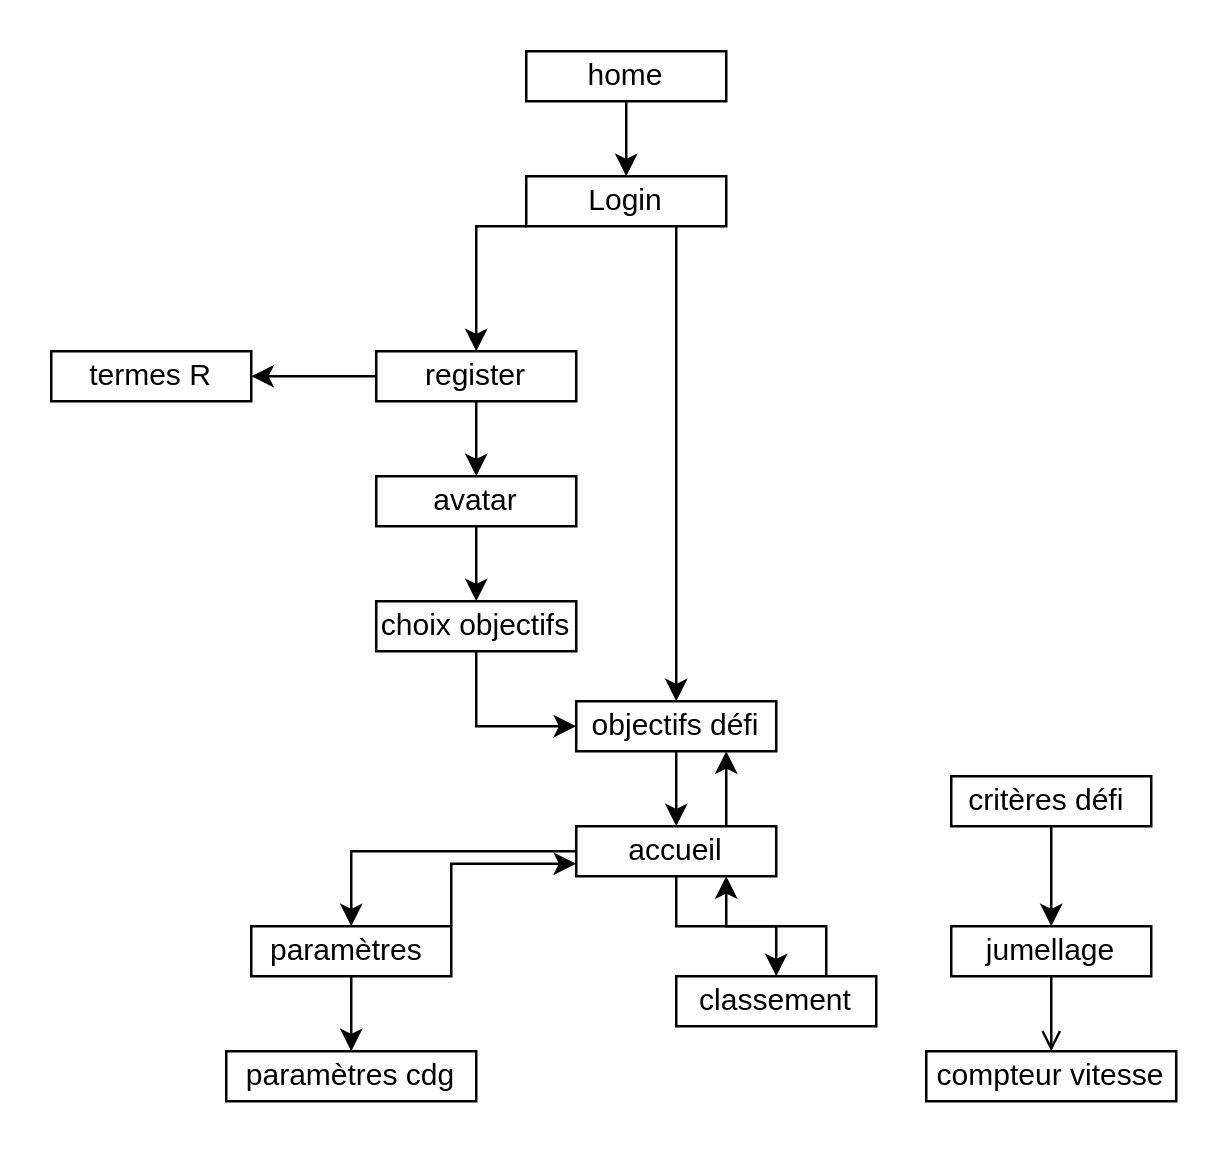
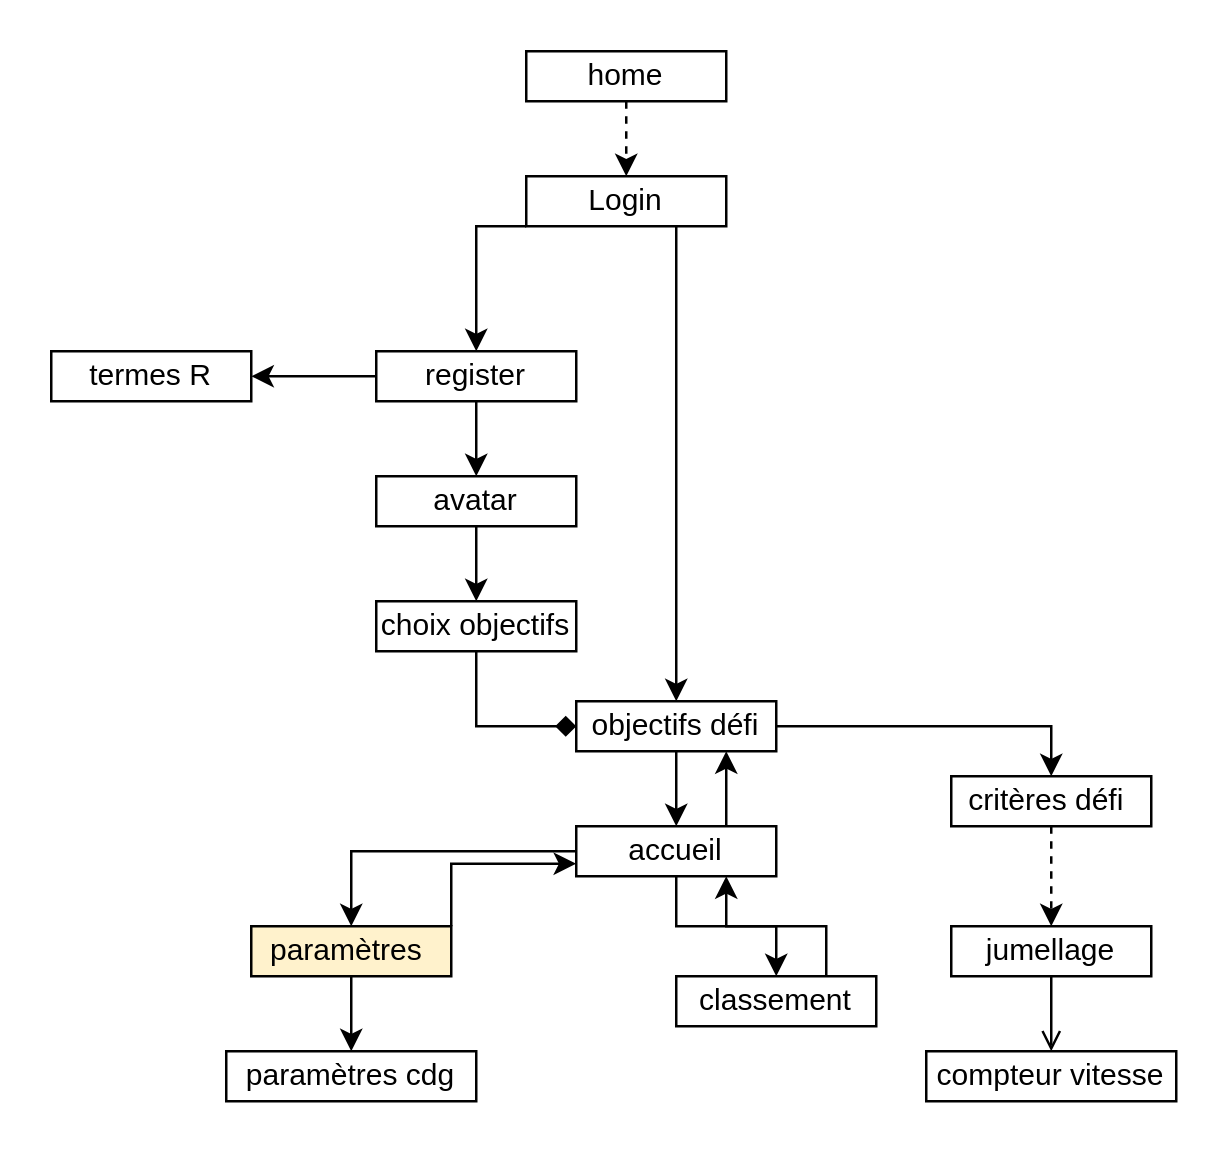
  <mxCell id="0" />
  <mxCell id="1" parent="0" />
- <mxCell id="2" style="edgeStyle=orthogonalEdgeStyle;rounded=0;orthogonalLoop=1;jettySize=auto;html=1;exitX=0.5;exitY=1;exitDx=0;exitDy=0;entryX=0.5;entryY=0;entryDx=0;entryDy=0;" parent="1" source="3" target="6" edge="1"><mxGeometry relative="1" as="geometry" /></mxCell>
+ <mxCell id="2" style="edgeStyle=orthogonalEdgeStyle;rounded=0;orthogonalLoop=1;jettySize=auto;html=1;exitX=0.5;exitY=1;exitDx=0;exitDy=0;entryX=0.5;entryY=0;entryDx=0;entryDy=0;dashed=1;" parent="1" source="3" target="6" edge="1"><mxGeometry relative="1" as="geometry" /></mxCell>
  <mxCell id="3" value="home" style="rounded=0;whiteSpace=wrap;html=1;" parent="1" vertex="1"><mxGeometry x="210" width="80" height="20" as="geometry" y="20" /></mxCell>
  <mxCell id="4" style="edgeStyle=orthogonalEdgeStyle;rounded=0;orthogonalLoop=1;jettySize=auto;html=1;exitX=0;exitY=1;exitDx=0;exitDy=0;entryX=0.5;entryY=0;entryDx=0;entryDy=0;" parent="1" source="6" target="32" edge="1"><mxGeometry relative="1" as="geometry"><Array as="points"><mxPoint x="190" y="90" /></Array></mxGeometry></mxCell>
  <mxCell id="5" style="edgeStyle=orthogonalEdgeStyle;rounded=0;orthogonalLoop=1;jettySize=auto;html=1;exitX=0.75;exitY=1;exitDx=0;exitDy=0;entryX=0.5;entryY=0;entryDx=0;entryDy=0;" parent="1" source="6" target="16" edge="1"><mxGeometry relative="1" as="geometry" /></mxCell>
  <mxCell id="6" value="Login" style="rounded=0;whiteSpace=wrap;html=1;" parent="1" vertex="1"><mxGeometry x="210" y="70" width="80" height="20" as="geometry" /></mxCell>
- <mxCell id="7" style="edgeStyle=orthogonalEdgeStyle;rounded=0;orthogonalLoop=1;jettySize=auto;html=1;exitX=0.5;exitY=1;exitDx=0;exitDy=0;entryX=0;entryY=0.5;entryDx=0;entryDy=0;" parent="1" source="8" target="16" edge="1"><mxGeometry relative="1" as="geometry" /></mxCell>
+ <mxCell id="7" style="edgeStyle=orthogonalEdgeStyle;rounded=0;orthogonalLoop=1;jettySize=auto;html=1;exitX=0.5;exitY=1;exitDx=0;exitDy=0;entryX=0;entryY=0.5;entryDx=0;entryDy=0;endArrow=diamond;" parent="1" source="8" target="16" edge="1"><mxGeometry relative="1" as="geometry" /></mxCell>
  <mxCell id="8" value="choix objectifs" style="rounded=0;whiteSpace=wrap;html=1;" parent="1" vertex="1"><mxGeometry x="150" y="240" width="80" height="20" as="geometry" /></mxCell>
  <mxCell id="9" style="edgeStyle=orthogonalEdgeStyle;rounded=0;orthogonalLoop=1;jettySize=auto;html=1;exitX=0.75;exitY=0;exitDx=0;exitDy=0;entryX=0.75;entryY=1;entryDx=0;entryDy=0;" parent="1" source="10" target="26" edge="1"><mxGeometry relative="1" as="geometry" /></mxCell>
  <mxCell id="10" value="classement" style="rounded=0;whiteSpace=wrap;html=1;" parent="1" vertex="1"><mxGeometry x="270" y="390" width="80" height="20" as="geometry" /></mxCell>
  <mxCell id="11" value="compteur vitesse" style="rounded=0;whiteSpace=wrap;html=1;" parent="1" vertex="1"><mxGeometry x="370" y="420" width="100" height="20" as="geometry" /></mxCell>
  <mxCell id="12" style="edgeStyle=orthogonalEdgeStyle;rounded=0;orthogonalLoop=1;jettySize=auto;html=1;exitX=0.5;exitY=1;exitDx=0;exitDy=0;entryX=0.5;entryY=0;entryDx=0;entryDy=0;" parent="1" source="13" target="8" edge="1"><mxGeometry relative="1" as="geometry" /></mxCell>
  <mxCell id="13" value="avatar" style="rounded=0;whiteSpace=wrap;html=1;" parent="1" vertex="1"><mxGeometry x="150" y="190" width="80" height="20" as="geometry" /></mxCell>
  <mxCell id="14" style="edgeStyle=orthogonalEdgeStyle;rounded=0;orthogonalLoop=1;jettySize=auto;html=1;exitX=0.5;exitY=1;exitDx=0;exitDy=0;entryX=0.5;entryY=0;entryDx=0;entryDy=0;" parent="1" source="16" target="26" edge="1"><mxGeometry relative="1" as="geometry" /></mxCell>
+ <mxCell id="15" style="edgeStyle=orthogonalEdgeStyle;rounded=0;orthogonalLoop=1;jettySize=auto;html=1;exitX=1;exitY=0.5;exitDx=0;exitDy=0;entryX=0.5;entryY=0;entryDx=0;entryDy=0;" parent="1" source="16" target="18" edge="1"><mxGeometry relative="1" as="geometry" /></mxCell>
  <mxCell id="16" value="objectifs défi" style="rounded=0;whiteSpace=wrap;html=1;" parent="1" vertex="1"><mxGeometry x="230" y="280" width="80" height="20" as="geometry" /></mxCell>
- <mxCell id="17" style="edgeStyle=orthogonalEdgeStyle;rounded=0;orthogonalLoop=1;jettySize=auto;html=1;exitX=0.5;exitY=1;exitDx=0;exitDy=0;entryX=0.5;entryY=0;entryDx=0;entryDy=0;" parent="1" source="18" target="28" edge="1"><mxGeometry relative="1" as="geometry" /></mxCell>
+ <mxCell id="17" style="edgeStyle=orthogonalEdgeStyle;rounded=0;orthogonalLoop=1;jettySize=auto;html=1;exitX=0.5;exitY=1;exitDx=0;exitDy=0;entryX=0.5;entryY=0;entryDx=0;entryDy=0;dashed=1;" parent="1" source="18" target="28" edge="1"><mxGeometry relative="1" as="geometry" /></mxCell>
  <mxCell id="18" value="critères défi&amp;nbsp;" style="rounded=0;whiteSpace=wrap;html=1;" parent="1" vertex="1"><mxGeometry x="380" y="310" width="80" height="20" as="geometry" /></mxCell>
  <mxCell id="19" style="edgeStyle=orthogonalEdgeStyle;rounded=0;orthogonalLoop=1;jettySize=auto;html=1;exitX=0.5;exitY=1;exitDx=0;exitDy=0;entryX=0.5;entryY=0;entryDx=0;entryDy=0;" parent="1" source="21" target="22" edge="1"><mxGeometry relative="1" as="geometry" /></mxCell>
  <mxCell id="20" style="edgeStyle=orthogonalEdgeStyle;rounded=0;orthogonalLoop=1;jettySize=auto;html=1;exitX=1;exitY=0;exitDx=0;exitDy=0;entryX=0;entryY=0.75;entryDx=0;entryDy=0;" parent="1" source="21" target="26" edge="1"><mxGeometry relative="1" as="geometry" /></mxCell>
- <mxCell id="21" value="paramètres&amp;nbsp;" style="rounded=0;whiteSpace=wrap;html=1;" parent="1" vertex="1"><mxGeometry x="100" y="370" width="80" height="20" as="geometry" /></mxCell>
+ <mxCell id="21" value="paramètres&amp;nbsp;" style="rounded=0;whiteSpace=wrap;html=1;fillColor=#fff2cc;" parent="1" vertex="1"><mxGeometry x="100" y="370" width="80" height="20" as="geometry" /></mxCell>
  <mxCell id="22" value="paramètres cdg" style="rounded=0;whiteSpace=wrap;html=1;" parent="1" vertex="1"><mxGeometry x="90" y="420" width="100" height="20" as="geometry" /></mxCell>
  <mxCell id="23" style="edgeStyle=orthogonalEdgeStyle;rounded=0;orthogonalLoop=1;jettySize=auto;html=1;exitX=0.5;exitY=1;exitDx=0;exitDy=0;entryX=0.5;entryY=0;entryDx=0;entryDy=0;" parent="1" source="26" target="10" edge="1"><mxGeometry relative="1" as="geometry" /></mxCell>
  <mxCell id="24" style="edgeStyle=orthogonalEdgeStyle;rounded=0;orthogonalLoop=1;jettySize=auto;html=1;exitX=0;exitY=0.5;exitDx=0;exitDy=0;entryX=0.5;entryY=0;entryDx=0;entryDy=0;" parent="1" source="26" target="21" edge="1"><mxGeometry relative="1" as="geometry" /></mxCell>
  <mxCell id="25" style="edgeStyle=orthogonalEdgeStyle;rounded=0;orthogonalLoop=1;jettySize=auto;html=1;exitX=0.75;exitY=0;exitDx=0;exitDy=0;entryX=0.75;entryY=1;entryDx=0;entryDy=0;" parent="1" source="26" target="16" edge="1"><mxGeometry relative="1" as="geometry" /></mxCell>
  <mxCell id="26" value="accueil" style="rounded=0;whiteSpace=wrap;html=1;" parent="1" vertex="1"><mxGeometry x="230" y="330" width="80" height="20" as="geometry" /></mxCell>
  <mxCell id="27" style="edgeStyle=orthogonalEdgeStyle;rounded=0;orthogonalLoop=1;jettySize=auto;html=1;exitX=0.5;exitY=1;exitDx=0;exitDy=0;entryX=0.5;entryY=0;entryDx=0;entryDy=0;endArrow=open;" parent="1" source="28" target="11" edge="1"><mxGeometry relative="1" as="geometry"><mxPoint x="480" y="410" as="targetPoint" /></mxGeometry></mxCell>
  <mxCell id="28" value="jumellage" style="rounded=0;whiteSpace=wrap;html=1;" parent="1" vertex="1"><mxGeometry x="380" y="370" width="80" height="20" as="geometry" /></mxCell>
  <mxCell id="29" value="termes R" style="rounded=0;whiteSpace=wrap;html=1;" parent="1" vertex="1"><mxGeometry x="20" y="140" width="80" height="20" as="geometry" /></mxCell>
  <mxCell id="30" style="edgeStyle=orthogonalEdgeStyle;rounded=0;orthogonalLoop=1;jettySize=auto;html=1;exitX=0;exitY=0.5;exitDx=0;exitDy=0;entryX=1;entryY=0.5;entryDx=0;entryDy=0;" parent="1" source="32" target="29" edge="1"><mxGeometry relative="1" as="geometry" /></mxCell>
  <mxCell id="31" style="edgeStyle=orthogonalEdgeStyle;rounded=0;orthogonalLoop=1;jettySize=auto;html=1;exitX=0.5;exitY=1;exitDx=0;exitDy=0;entryX=0.5;entryY=0;entryDx=0;entryDy=0;" parent="1" source="32" target="13" edge="1"><mxGeometry relative="1" as="geometry" /></mxCell>
  <mxCell id="32" value="register" style="rounded=0;whiteSpace=wrap;html=1;" parent="1" vertex="1"><mxGeometry x="150" y="140" width="80" height="20" as="geometry" /></mxCell>
